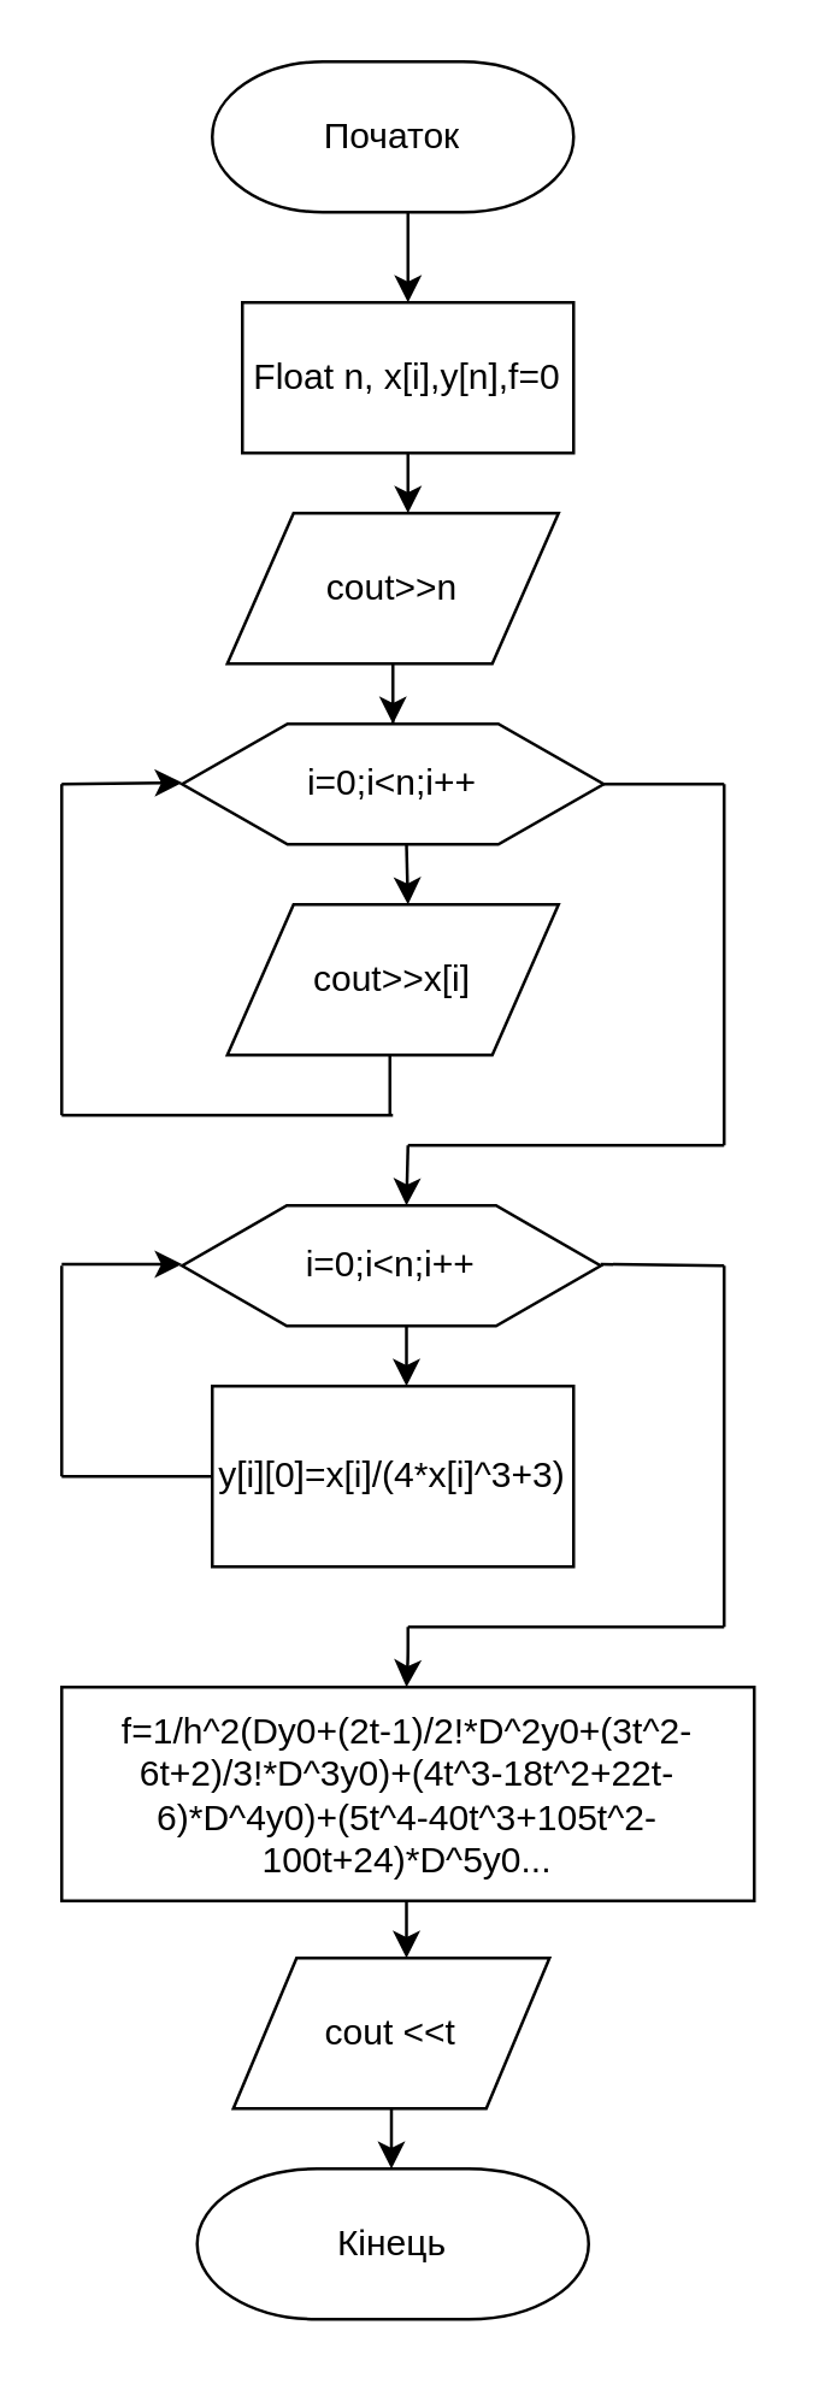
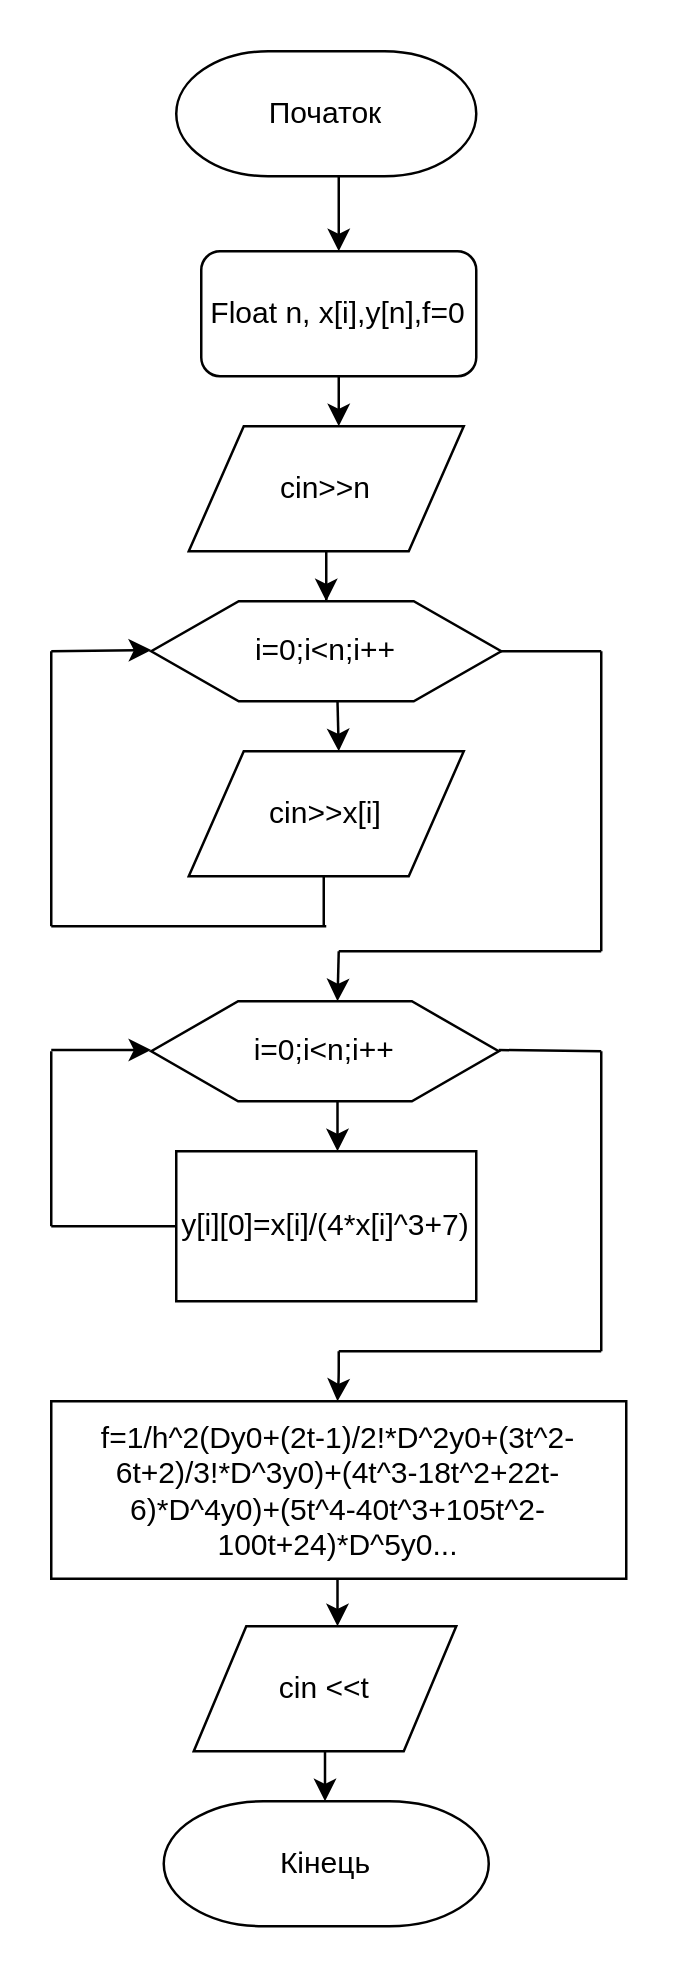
  <mxCell id="0" />
  <mxCell id="1" parent="0" />
  <mxCell id="2" value="" style="endArrow=classic;html=1;" edge="1" parent="1"><mxGeometry width="50" height="50" relative="1" as="geometry"><mxPoint x="129.5" y="690" as="sourcePoint" /><mxPoint x="129.5" y="720" as="targetPoint" /></mxGeometry></mxCell>
  <mxCell id="3" value="" style="endArrow=classic;html=1;" edge="1" parent="1"><mxGeometry width="50" height="50" relative="1" as="geometry"><mxPoint x="134.5" y="620" as="sourcePoint" /><mxPoint x="134.5" y="650" as="targetPoint" /></mxGeometry></mxCell>
  <mxCell id="4" value="" style="endArrow=classic;html=1;" edge="1" parent="1"><mxGeometry width="50" height="50" relative="1" as="geometry"><mxPoint x="134.5" y="430" as="sourcePoint" /><mxPoint x="134.5" y="460" as="targetPoint" /></mxGeometry></mxCell>
  <mxCell id="5" value="" style="endArrow=none;html=1;" edge="1" parent="1"><mxGeometry width="50" height="50" relative="1" as="geometry"><mxPoint x="195" y="260" as="sourcePoint" /><mxPoint x="240" y="260" as="targetPoint" /></mxGeometry></mxCell>
  <mxCell id="6" value="&lt;p&gt;Початок&lt;/p&gt;" style="strokeWidth=1;html=1;shape=mxgraph.flowchart.terminator;whiteSpace=wrap;glass=0;gradientColor=none;" vertex="1" parent="1"><mxGeometry x="70" y="20" width="120" height="50" as="geometry" /></mxCell>
  <mxCell id="7" value="&lt;p&gt;Кінець&lt;/p&gt;" style="strokeWidth=1;html=1;shape=mxgraph.flowchart.terminator;whiteSpace=wrap;glass=0;gradientColor=none;strokeColor=#000000;fillColor=#ffffff;" vertex="1" parent="1"><mxGeometry x="65" y="720" width="130" height="50" as="geometry" /></mxCell>
  <mxCell id="8" value="" style="edgeStyle=orthogonalEdgeStyle;rounded=0;orthogonalLoop=1;jettySize=auto;html=1;" edge="1" parent="1" source="9"><mxGeometry relative="1" as="geometry"><mxPoint x="135" y="170" as="targetPoint" /></mxGeometry></mxCell>
- <mxCell id="9" value="Float n, x[i],y[n],f=0" style="rounded=0;whiteSpace=wrap;html=1;glass=0;gradientColor=none;" vertex="1" parent="1"><mxGeometry x="80" y="100" width="110" height="50" as="geometry" /></mxCell>
+ <mxCell id="9" value="Float n, x[i],y[n],f=0" style="whiteSpace=wrap;html=1;glass=0;gradientColor=none;rounded=1;" vertex="1" parent="1"><mxGeometry x="80" y="100" width="110" height="50" as="geometry" /></mxCell>
  <mxCell id="10" value="" style="edgeStyle=orthogonalEdgeStyle;rounded=0;orthogonalLoop=1;jettySize=auto;html=1;entryX=0.5;entryY=0;entryDx=0;entryDy=0;" edge="1" parent="1" source="11" target="15"><mxGeometry relative="1" as="geometry" /></mxCell>
- <mxCell id="11" value="cout&amp;gt;&amp;gt;n" style="shape=parallelogram;perimeter=parallelogramPerimeter;whiteSpace=wrap;html=1;glass=0;gradientColor=none;" vertex="1" parent="1"><mxGeometry x="75" y="170" width="110" height="50" as="geometry" /></mxCell>
- <mxCell id="12" value="cout &amp;lt;&amp;lt;t" style="shape=parallelogram;perimeter=parallelogramPerimeter;whiteSpace=wrap;html=1;glass=0;gradientColor=none;" vertex="1" parent="1"><mxGeometry x="77" y="650" width="105" height="50" as="geometry" /></mxCell>
- <mxCell id="13" value="cout&amp;gt;&amp;gt;x[i]" style="shape=parallelogram;perimeter=parallelogramPerimeter;whiteSpace=wrap;html=1;glass=0;gradientColor=none;" vertex="1" parent="1"><mxGeometry x="75" y="300" width="110" height="50" as="geometry" /></mxCell>
+ <mxCell id="11" value="cin&amp;gt;&amp;gt;n" style="shape=parallelogram;perimeter=parallelogramPerimeter;whiteSpace=wrap;html=1;glass=0;gradientColor=none;" vertex="1" parent="1"><mxGeometry x="75" y="170" width="110" height="50" as="geometry" /></mxCell>
+ <mxCell id="12" value="cin &amp;lt;&amp;lt;t" style="shape=parallelogram;perimeter=parallelogramPerimeter;whiteSpace=wrap;html=1;glass=0;gradientColor=none;" vertex="1" parent="1"><mxGeometry x="77" y="650" width="105" height="50" as="geometry" /></mxCell>
+ <mxCell id="13" value="cin&amp;gt;&amp;gt;x[i]" style="shape=parallelogram;perimeter=parallelogramPerimeter;whiteSpace=wrap;html=1;glass=0;gradientColor=none;" vertex="1" parent="1"><mxGeometry x="75" y="300" width="110" height="50" as="geometry" /></mxCell>
  <mxCell id="14" value="f=1/h^2(Dy0+(2t-1)/2!*D^2y0+(3t^2-6t+2)/3!*D^3y0)+(4t^3-18t^2+22t-6)*D^4y0)+(5t^4-40t^3+105t^2-100t+24)*D^5y0..." style="rounded=0;whiteSpace=wrap;html=1;glass=0;gradientColor=none;" vertex="1" parent="1"><mxGeometry x="20" y="560" width="230" height="71" as="geometry" /></mxCell>
  <mxCell id="15" value="i=0;i&amp;lt;n;i++" style="shape=hexagon;perimeter=hexagonPerimeter2;whiteSpace=wrap;html=1;glass=0;gradientColor=none;" vertex="1" parent="1"><mxGeometry x="60" y="240" width="140" height="40" as="geometry" /></mxCell>
  <mxCell id="16" value="" style="endArrow=classic;html=1;entryX=0.5;entryY=0;entryDx=0;entryDy=0;" edge="1" parent="1" target="9"><mxGeometry width="50" height="50" relative="1" as="geometry"><mxPoint x="135" y="70" as="sourcePoint" /><mxPoint x="195" y="100" as="targetPoint" /></mxGeometry></mxCell>
  <mxCell id="17" value="" style="endArrow=classic;html=1;" edge="1" parent="1"><mxGeometry width="50" height="50" relative="1" as="geometry"><mxPoint x="134.5" y="280" as="sourcePoint" /><mxPoint x="135" y="300" as="targetPoint" /></mxGeometry></mxCell>
  <mxCell id="18" value="i=0;i&amp;lt;n;i++" style="shape=hexagon;perimeter=hexagonPerimeter2;whiteSpace=wrap;html=1;glass=0;gradientColor=none;" vertex="1" parent="1"><mxGeometry x="60" y="400" width="139" height="40" as="geometry" /></mxCell>
- <mxCell id="19" value="&lt;span&gt;y[i][0]=x[i]/(4*x[i]^3+3)&lt;/span&gt;" style="rounded=0;whiteSpace=wrap;html=1;glass=0;gradientColor=none;" vertex="1" parent="1"><mxGeometry x="70" y="460" width="120" height="60" as="geometry" /></mxCell>
+ <mxCell id="19" value="&lt;span&gt;y[i][0]=x[i]/(4*x[i]^3+7)&lt;/span&gt;" style="rounded=0;whiteSpace=wrap;html=1;glass=0;gradientColor=none;" vertex="1" parent="1"><mxGeometry x="70" y="460" width="120" height="60" as="geometry" /></mxCell>
  <mxCell id="20" value="" style="endArrow=none;html=1;" edge="1" parent="1"><mxGeometry width="50" height="50" relative="1" as="geometry"><mxPoint x="129" y="370" as="sourcePoint" /><mxPoint x="129" y="350" as="targetPoint" /></mxGeometry></mxCell>
  <mxCell id="21" value="" style="endArrow=none;html=1;" edge="1" parent="1"><mxGeometry width="50" height="50" relative="1" as="geometry"><mxPoint x="20" y="370" as="sourcePoint" /><mxPoint x="130" y="370" as="targetPoint" /></mxGeometry></mxCell>
  <mxCell id="22" value="" style="endArrow=none;html=1;" edge="1" parent="1"><mxGeometry width="50" height="50" relative="1" as="geometry"><mxPoint x="240" y="380" as="sourcePoint" /><mxPoint x="240" y="260" as="targetPoint" /></mxGeometry></mxCell>
  <mxCell id="23" value="" style="endArrow=none;html=1;" edge="1" parent="1"><mxGeometry width="50" height="50" relative="1" as="geometry"><mxPoint x="20" y="370" as="sourcePoint" /><mxPoint x="20" y="260" as="targetPoint" /></mxGeometry></mxCell>
  <mxCell id="24" value="" style="endArrow=classic;html=1;" edge="1" parent="1"><mxGeometry width="50" height="50" relative="1" as="geometry"><mxPoint x="20" y="260" as="sourcePoint" /><mxPoint x="60" y="259.5" as="targetPoint" /></mxGeometry></mxCell>
  <mxCell id="25" value="" style="endArrow=classic;html=1;" edge="1" parent="1"><mxGeometry width="50" height="50" relative="1" as="geometry"><mxPoint x="135" y="380" as="sourcePoint" /><mxPoint x="134.5" y="400" as="targetPoint" /></mxGeometry></mxCell>
  <mxCell id="26" value="" style="endArrow=none;html=1;" edge="1" parent="1"><mxGeometry width="50" height="50" relative="1" as="geometry"><mxPoint x="135" y="380" as="sourcePoint" /><mxPoint x="240" y="380" as="targetPoint" /></mxGeometry></mxCell>
  <mxCell id="27" value="" style="endArrow=classic;html=1;" edge="1" parent="1"><mxGeometry width="50" height="50" relative="1" as="geometry"><mxPoint x="135" y="540" as="sourcePoint" /><mxPoint x="134.5" y="560" as="targetPoint" /><Array as="points"><mxPoint x="135" y="550" /></Array></mxGeometry></mxCell>
  <mxCell id="28" value="" style="endArrow=none;html=1;" edge="1" parent="1"><mxGeometry width="50" height="50" relative="1" as="geometry"><mxPoint x="135" y="540" as="sourcePoint" /><mxPoint x="240" y="540" as="targetPoint" /></mxGeometry></mxCell>
  <mxCell id="29" value="" style="endArrow=none;html=1;" edge="1" parent="1"><mxGeometry width="50" height="50" relative="1" as="geometry"><mxPoint x="240" y="420" as="sourcePoint" /><mxPoint x="240" y="540" as="targetPoint" /></mxGeometry></mxCell>
  <mxCell id="30" value="" style="endArrow=none;html=1;" edge="1" parent="1"><mxGeometry width="50" height="50" relative="1" as="geometry"><mxPoint x="20" y="490" as="sourcePoint" /><mxPoint x="70" y="490" as="targetPoint" /></mxGeometry></mxCell>
  <mxCell id="31" value="" style="endArrow=none;html=1;" edge="1" parent="1"><mxGeometry width="50" height="50" relative="1" as="geometry"><mxPoint x="20" y="420" as="sourcePoint" /><mxPoint x="20" y="490" as="targetPoint" /></mxGeometry></mxCell>
  <mxCell id="32" value="" style="endArrow=classic;html=1;" edge="1" parent="1"><mxGeometry width="50" height="50" relative="1" as="geometry"><mxPoint x="20" y="419.5" as="sourcePoint" /><mxPoint x="60" y="419.5" as="targetPoint" /></mxGeometry></mxCell>
  <mxCell id="33" value="" style="endArrow=none;html=1;" edge="1" parent="1"><mxGeometry width="50" height="50" relative="1" as="geometry"><mxPoint x="199" y="419.5" as="sourcePoint" /><mxPoint x="240" y="420" as="targetPoint" /></mxGeometry></mxCell>
